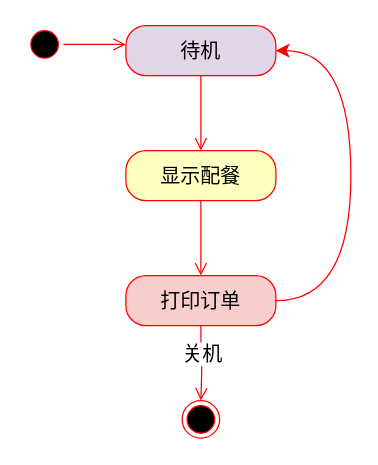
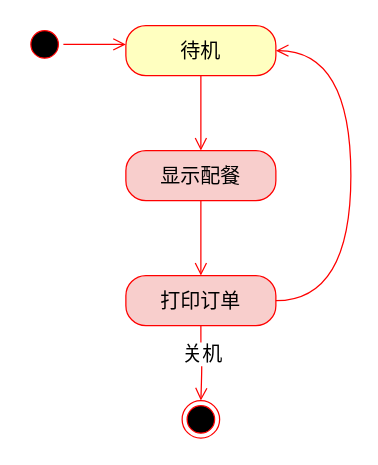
  <mxCell id="0" />
  <mxCell id="1" parent="0" />
  <mxCell id="2" value="" style="ellipse;html=1;shape=startState;fillColor=#000000;strokeColor=#ff0000;fontSize=16;" vertex="1" parent="1"><mxGeometry x="20" y="20" width="30" height="30" as="geometry" /></mxCell>
  <mxCell id="3" value="" style="edgeStyle=orthogonalEdgeStyle;html=1;verticalAlign=bottom;endArrow=open;endSize=8;strokeColor=#ff0000;rounded=0;fontSize=12;curved=1;" edge="1" source="2" parent="1"><mxGeometry relative="1" as="geometry"><mxPoint x="100" y="35" as="targetPoint" /></mxGeometry></mxCell>
- <mxCell id="4" value="待机" style="rounded=1;whiteSpace=wrap;html=1;arcSize=40;fontColor=#000000;fillColor=#e1d5e7;strokeColor=#ff0000;fontSize=16;" vertex="1" parent="1"><mxGeometry x="100" y="20" width="120" height="40" as="geometry" /></mxCell>
+ <mxCell id="4" value="待机" style="rounded=1;whiteSpace=wrap;html=1;arcSize=40;fontColor=#000000;fillColor=#ffffc0;strokeColor=#ff0000;fontSize=16;" vertex="1" parent="1"><mxGeometry x="100" y="20" width="120" height="40" as="geometry" /></mxCell>
  <mxCell id="5" value="" style="edgeStyle=orthogonalEdgeStyle;html=1;verticalAlign=bottom;endArrow=open;endSize=8;strokeColor=#ff0000;rounded=0;fontSize=12;curved=1;" edge="1" source="4" parent="1"><mxGeometry relative="1" as="geometry"><mxPoint x="160" y="120" as="targetPoint" /></mxGeometry></mxCell>
- <mxCell id="6" value="显示配餐" style="rounded=1;whiteSpace=wrap;html=1;arcSize=40;fontColor=#000000;fillColor=#ffffc0;strokeColor=#ff0000;fontSize=16;" vertex="1" parent="1"><mxGeometry x="100" y="120" width="120" height="40" as="geometry" /></mxCell>
+ <mxCell id="6" value="显示配餐" style="rounded=1;whiteSpace=wrap;html=1;arcSize=40;fontColor=#000000;fillColor=#f8cecc;strokeColor=#ff0000;fontSize=16;" vertex="1" parent="1"><mxGeometry x="100" y="120" width="120" height="40" as="geometry" /></mxCell>
  <mxCell id="7" value="" style="edgeStyle=orthogonalEdgeStyle;html=1;verticalAlign=bottom;endArrow=open;endSize=8;strokeColor=#ff0000;rounded=0;fontSize=12;curved=1;" edge="1" parent="1" source="6"><mxGeometry relative="1" as="geometry"><mxPoint x="160" y="220" as="targetPoint" /></mxGeometry></mxCell>
  <mxCell id="8" value="打印订单" style="rounded=1;whiteSpace=wrap;html=1;arcSize=40;fontColor=#000000;fillColor=#f8cecc;strokeColor=#ff0000;fontSize=16;" vertex="1" parent="1"><mxGeometry x="100" y="220" width="120" height="40" as="geometry" /></mxCell>
  <mxCell id="9" value="" style="edgeStyle=orthogonalEdgeStyle;html=1;verticalAlign=bottom;endArrow=open;endSize=8;strokeColor=#ff0000;rounded=0;fontSize=12;curved=1;" edge="1" parent="1" source="8"><mxGeometry relative="1" as="geometry"><mxPoint x="160" y="320" as="targetPoint" /><Array as="points"><mxPoint x="160" y="290" /><mxPoint x="161" y="290" /></Array></mxGeometry></mxCell>
  <mxCell id="10" value="关机" style="edgeLabel;html=1;align=center;verticalAlign=middle;resizable=0;points=[];fontSize=16;" vertex="1" connectable="0" parent="9"><mxGeometry x="-0.279" relative="1" as="geometry"><mxPoint as="offset" /></mxGeometry></mxCell>
  <mxCell id="11" value="" style="ellipse;html=1;shape=endState;fillColor=#000000;strokeColor=#ff0000;fontSize=16;" vertex="1" parent="1"><mxGeometry x="145" y="320" width="30" height="30" as="geometry" /></mxCell>
- <mxCell id="12" value="" style="edgeStyle=orthogonalEdgeStyle;html=1;verticalAlign=bottom;endArrow=classic;endSize=8;strokeColor=#ff0000;rounded=0;fontSize=12;curved=1;exitX=1;exitY=0.5;exitDx=0;exitDy=0;entryX=1;entryY=0.5;entryDx=0;entryDy=0;" edge="1" parent="1" source="8" target="4"><mxGeometry relative="1" as="geometry"><mxPoint x="170" y="330" as="targetPoint" /><mxPoint x="170" y="270" as="sourcePoint" /><Array as="points"><mxPoint x="280" y="240" /><mxPoint x="280" y="40" /></Array></mxGeometry></mxCell>
+ <mxCell id="12" value="" style="edgeStyle=orthogonalEdgeStyle;html=1;verticalAlign=bottom;endArrow=open;endSize=8;strokeColor=#ff0000;rounded=0;fontSize=12;curved=1;exitX=1;exitY=0.5;exitDx=0;exitDy=0;entryX=1;entryY=0.5;entryDx=0;entryDy=0;" edge="1" parent="1" source="8" target="4"><mxGeometry relative="1" as="geometry"><mxPoint x="170" y="330" as="targetPoint" /><mxPoint x="170" y="270" as="sourcePoint" /><Array as="points"><mxPoint x="280" y="240" /><mxPoint x="280" y="40" /></Array></mxGeometry></mxCell>
